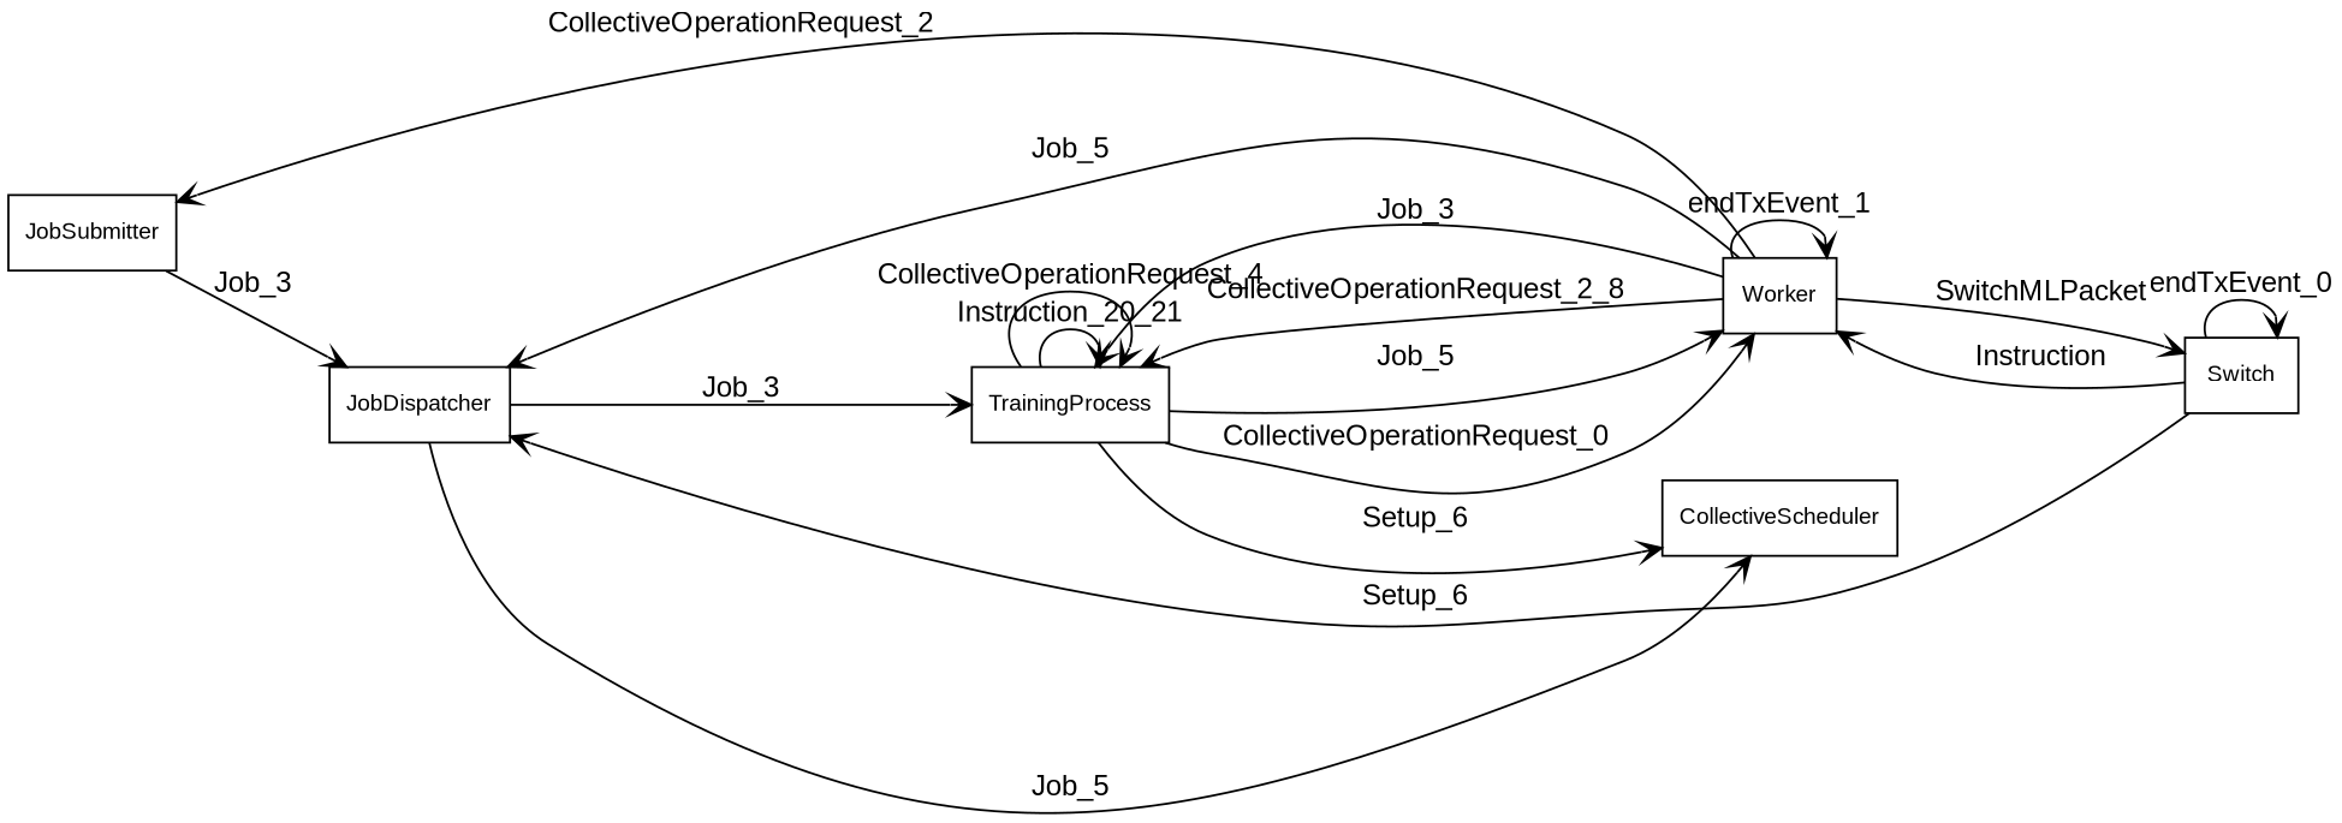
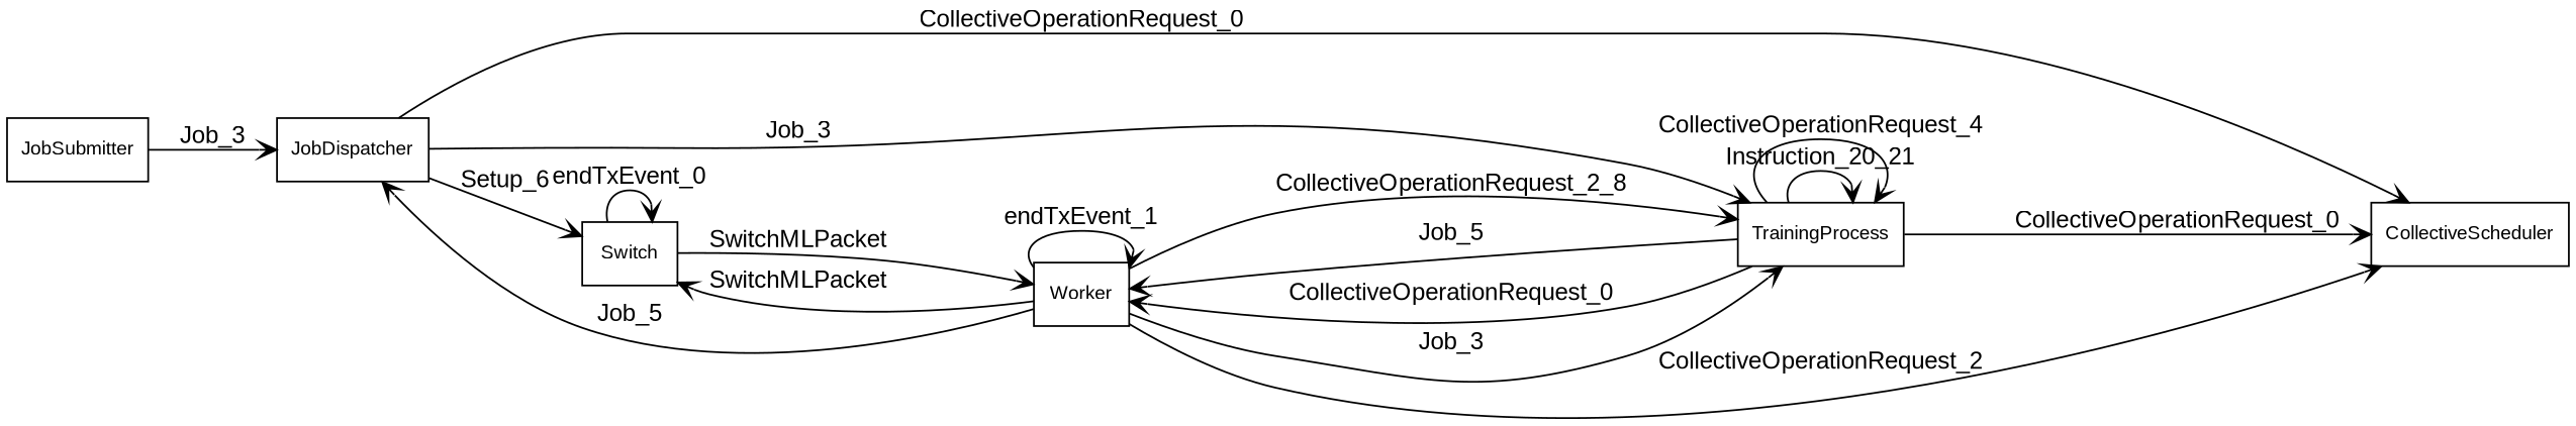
  digraph {
    fontname="Liberation Sans"
    rankdir=LR
    node [fillcolor=white fontname="Liberation Sans" fontsize=11 shape=box style=filled]
    edge [arrowhead=open fontname="Liberation Sans"]
    JobSubmitter
    JobDispatcher
    Switch
    CollectiveScheduler
    TrainingProcess
    Worker
    JobSubmitter -> JobDispatcher [label=Job_3]
-   Switch -> JobDispatcher [label=Setup_6]
-   JobDispatcher -> CollectiveScheduler [label=Job_5]
+   JobDispatcher -> Switch [label=Setup_6]
+   JobDispatcher -> CollectiveScheduler [label=CollectiveOperationRequest_0]
    JobDispatcher -> TrainingProcess [label=Job_3]
    Switch -> Switch [label=endTxEvent_0]
-   Switch -> Worker [label=Instruction]
-   TrainingProcess -> CollectiveScheduler [label=Setup_6]
+   Switch -> Worker [label=SwitchMLPacket]
+   TrainingProcess -> CollectiveScheduler [label=CollectiveOperationRequest_0]
    TrainingProcess -> TrainingProcess [label=Instruction_20_21]
    TrainingProcess -> TrainingProcess [label=CollectiveOperationRequest_4]
    TrainingProcess -> Worker [label=Job_5]
    TrainingProcess -> Worker [label=CollectiveOperationRequest_0]
    Worker -> JobDispatcher [label=Job_5]
    Worker -> Switch [label=SwitchMLPacket]
-   Worker -> JobSubmitter [label=CollectiveOperationRequest_2]
+   Worker -> CollectiveScheduler [label=CollectiveOperationRequest_2]
    Worker -> TrainingProcess [label=Job_3]
    Worker -> TrainingProcess [label=CollectiveOperationRequest_2_8]
    Worker -> Worker [label=endTxEvent_1]
  }
